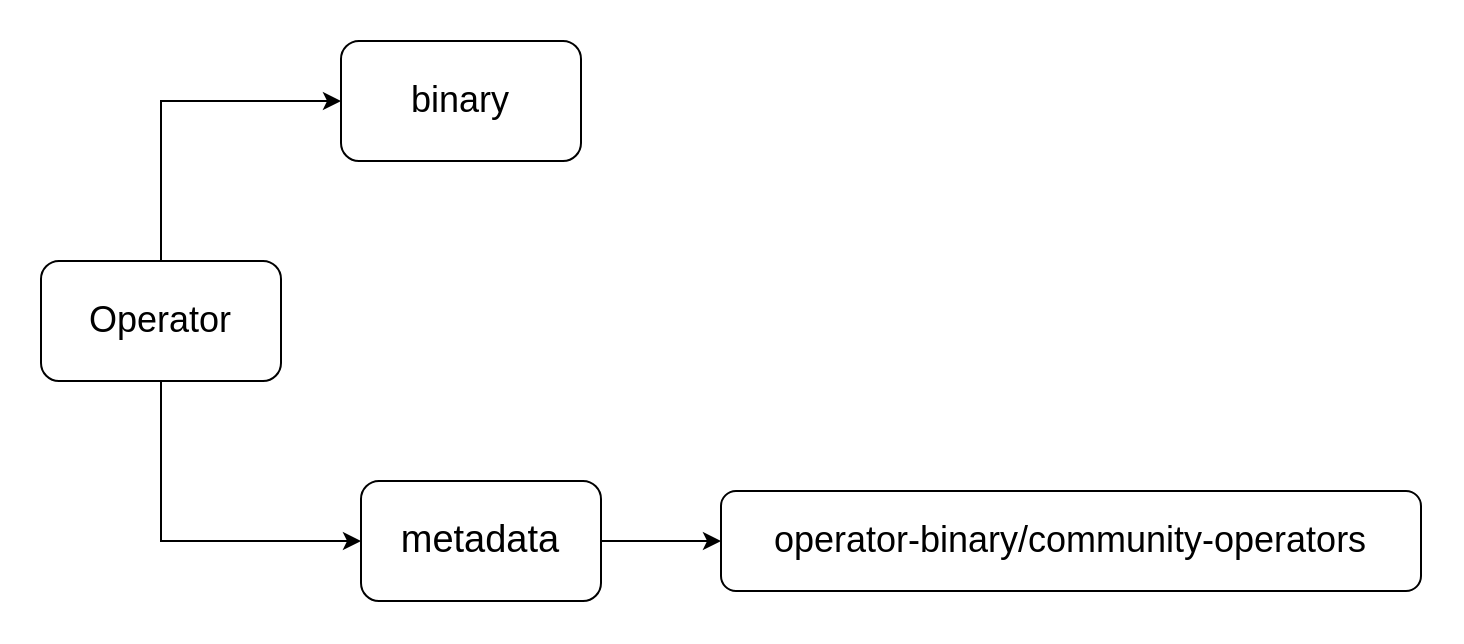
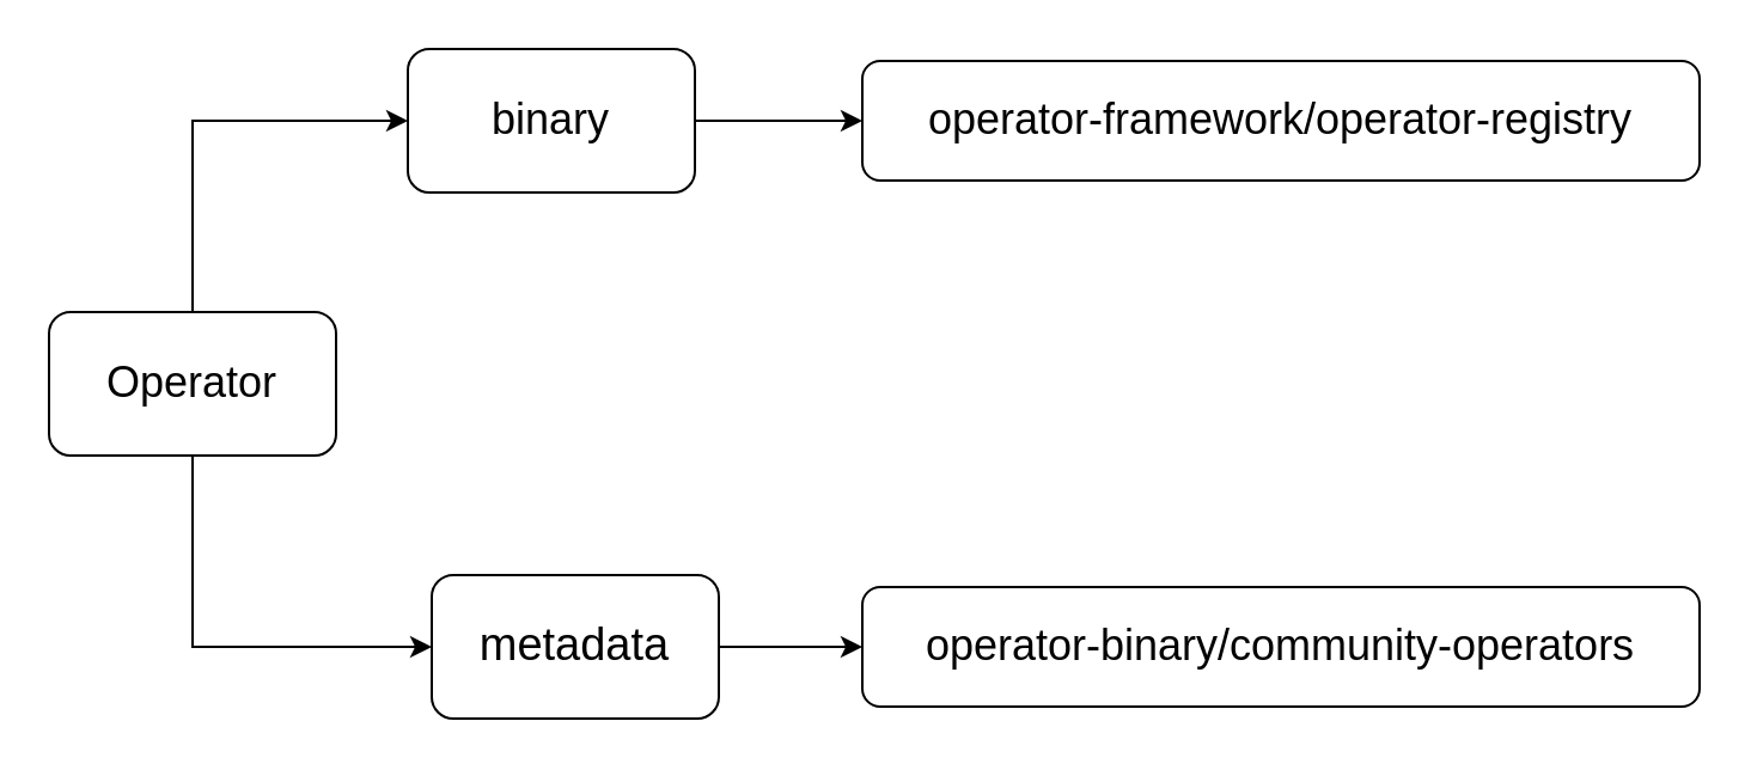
  <mxCell id="0" />
  <mxCell id="1" parent="0" />
+ <mxCell id="2" style="edgeStyle=orthogonalEdgeStyle;rounded=0;orthogonalLoop=1;jettySize=auto;html=1;exitX=1;exitY=0.5;exitDx=0;exitDy=0;entryX=0;entryY=0.5;entryDx=0;entryDy=0;" edge="1" parent="1" source="3" target="9"><mxGeometry relative="1" as="geometry" /></mxCell>
  <mxCell id="3" value="&lt;font style=&quot;font-size: 18px&quot;&gt;binary&lt;/font&gt;" style="rounded=1;whiteSpace=wrap;html=1;" vertex="1" parent="1"><mxGeometry x="170" y="20" width="120" height="60" as="geometry" /></mxCell>
  <mxCell id="4" style="edgeStyle=orthogonalEdgeStyle;rounded=0;orthogonalLoop=1;jettySize=auto;html=1;" edge="1" parent="1" source="5" target="10"><mxGeometry relative="1" as="geometry" /></mxCell>
  <mxCell id="5" value="&lt;font style=&quot;font-size: 19px&quot;&gt;metadata&lt;/font&gt;" style="rounded=1;whiteSpace=wrap;html=1;" vertex="1" parent="1"><mxGeometry x="180" y="240" width="120" height="60" as="geometry" /></mxCell>
  <mxCell id="6" style="edgeStyle=orthogonalEdgeStyle;rounded=0;orthogonalLoop=1;jettySize=auto;html=1;entryX=0;entryY=0.5;entryDx=0;entryDy=0;exitX=0.5;exitY=0;exitDx=0;exitDy=0;" edge="1" parent="1" source="8" target="3"><mxGeometry relative="1" as="geometry" /></mxCell>
  <mxCell id="7" style="edgeStyle=orthogonalEdgeStyle;rounded=0;orthogonalLoop=1;jettySize=auto;html=1;exitX=0.5;exitY=1;exitDx=0;exitDy=0;entryX=0;entryY=0.5;entryDx=0;entryDy=0;" edge="1" parent="1" source="8" target="5"><mxGeometry relative="1" as="geometry" /></mxCell>
  <mxCell id="8" value="&lt;font style=&quot;font-size: 18px&quot;&gt;Operator&lt;/font&gt;" style="rounded=1;whiteSpace=wrap;html=1;" vertex="1" parent="1"><mxGeometry x="20" y="130" width="120" height="60" as="geometry" /></mxCell>
+ <mxCell id="9" value="&lt;font style=&quot;font-size: 18px&quot;&gt;operator-framework/operator-registry&lt;/font&gt;" style="rounded=1;whiteSpace=wrap;html=1;" vertex="1" parent="1"><mxGeometry x="360" y="25" width="350" height="50" as="geometry" /></mxCell>
  <mxCell id="10" value="&lt;font style=&quot;font-size: 18px&quot;&gt;operator-binary/community-operators&lt;/font&gt;" style="rounded=1;whiteSpace=wrap;html=1;" vertex="1" parent="1"><mxGeometry x="360" y="245" width="350" height="50" as="geometry" /></mxCell>
